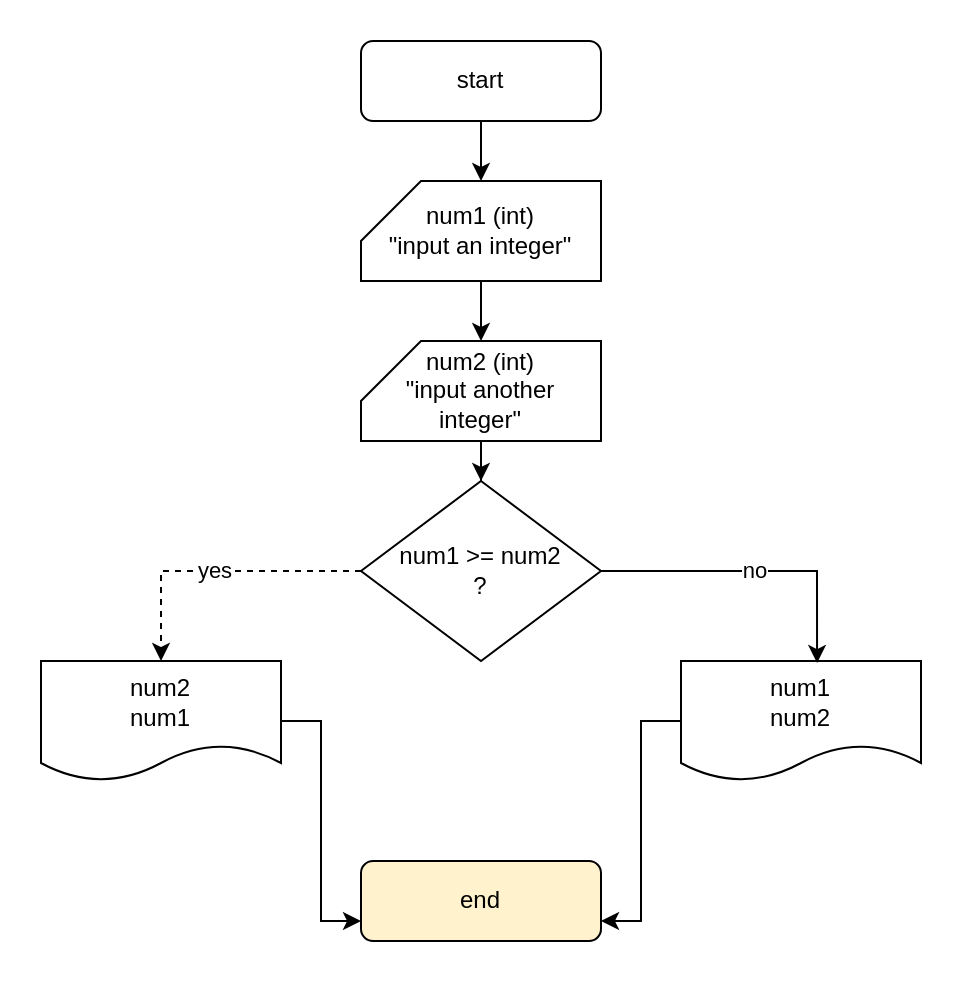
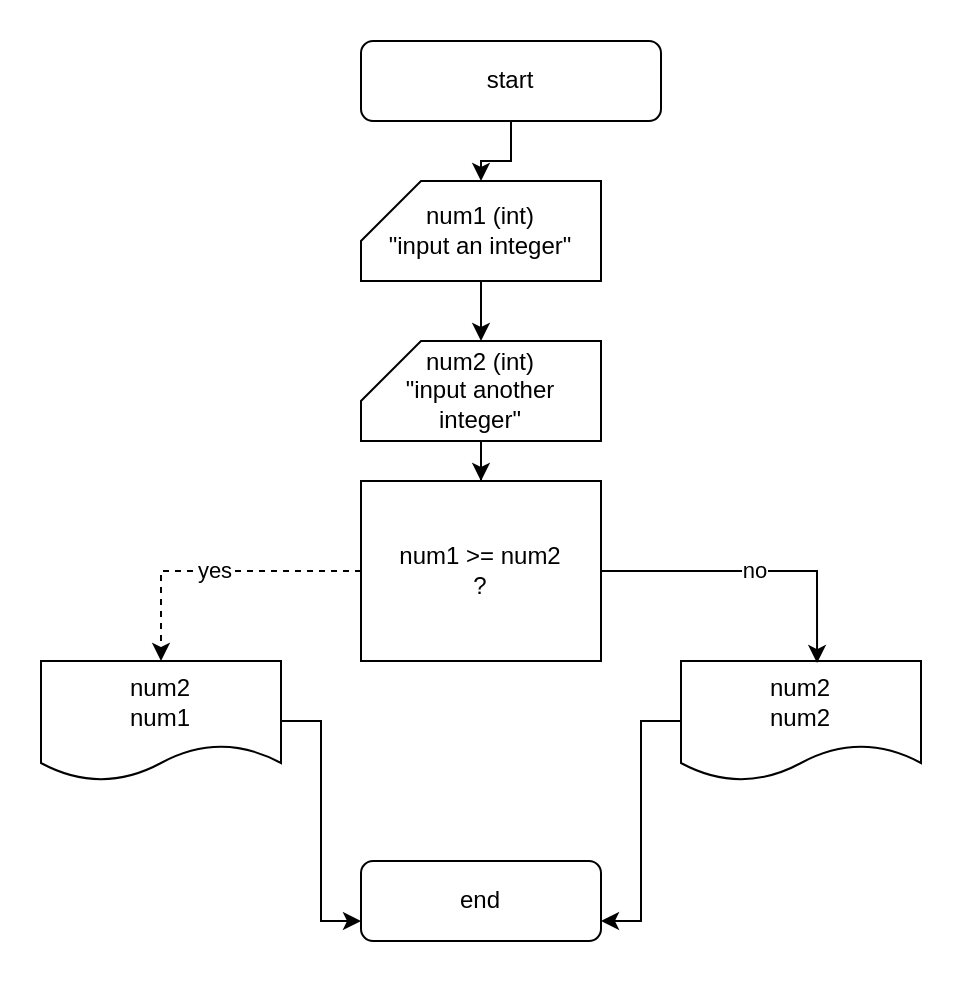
  <mxCell id="0" />
  <mxCell id="1" parent="0" />
- <mxCell id="2" value="start" style="rounded=1;whiteSpace=wrap;html=1;" parent="1" vertex="1"><mxGeometry x="180" y="20" width="120" height="40" as="geometry" /></mxCell>
+ <mxCell id="2" value="start" style="rounded=1;whiteSpace=wrap;html=1;" parent="1" vertex="1"><mxGeometry x="180" y="20" width="150" height="40" as="geometry" /></mxCell>
  <mxCell id="3" value="yes" style="edgeStyle=orthogonalEdgeStyle;rounded=0;orthogonalLoop=1;jettySize=auto;html=1;exitX=0;exitY=0.5;exitDx=0;exitDy=0;entryX=0.5;entryY=0;entryDx=0;entryDy=0;dashed=1;" edge="1" parent="1" source="4" target="8"><mxGeometry relative="1" as="geometry" /></mxCell>
- <mxCell id="4" value="num1 &amp;gt;= num2&lt;div&gt;?&lt;/div&gt;" style="rhombus;whiteSpace=wrap;html=1;" parent="1" vertex="1"><mxGeometry x="180" y="240" width="120" height="90" as="geometry" /></mxCell>
+ <mxCell id="4" value="num1 &amp;gt;= num2&lt;div&gt;?&lt;/div&gt;" style="whiteSpace=wrap;html=1;rounded=0;" parent="1" vertex="1"><mxGeometry x="180" y="240" width="120" height="90" as="geometry" /></mxCell>
  <mxCell id="5" value="" style="edgeStyle=orthogonalEdgeStyle;rounded=0;orthogonalLoop=1;jettySize=auto;html=1;" edge="1" parent="1" source="6" target="13"><mxGeometry relative="1" as="geometry" /></mxCell>
  <mxCell id="6" value="num1 (int)&lt;div&gt;&quot;input an integer&quot;&lt;/div&gt;" style="shape=card;whiteSpace=wrap;html=1;" parent="1" vertex="1"><mxGeometry x="180" y="90" width="120" height="50" as="geometry" /></mxCell>
  <mxCell id="7" style="edgeStyle=orthogonalEdgeStyle;rounded=0;orthogonalLoop=1;jettySize=auto;html=1;entryX=0;entryY=0.75;entryDx=0;entryDy=0;" parent="1" source="8" target="11" edge="1"><mxGeometry relative="1" as="geometry" /></mxCell>
  <mxCell id="8" value="num2&lt;div&gt;num1&lt;/div&gt;" style="shape=document;whiteSpace=wrap;html=1;boundedLbl=1;" parent="1" vertex="1"><mxGeometry x="20" y="330" width="120" height="60" as="geometry" /></mxCell>
  <mxCell id="9" style="edgeStyle=orthogonalEdgeStyle;rounded=0;orthogonalLoop=1;jettySize=auto;html=1;entryX=1;entryY=0.75;entryDx=0;entryDy=0;" edge="1" parent="1" source="10" target="11"><mxGeometry relative="1" as="geometry" /></mxCell>
- <mxCell id="10" value="num1&lt;div&gt;num2&lt;/div&gt;" style="shape=document;whiteSpace=wrap;html=1;boundedLbl=1;" parent="1" vertex="1"><mxGeometry x="340" y="330" width="120" height="60" as="geometry" /></mxCell>
- <mxCell id="11" value="end" style="rounded=1;whiteSpace=wrap;html=1;fillColor=#fff2cc;" parent="1" vertex="1"><mxGeometry x="180" y="430" width="120" height="40" as="geometry" /></mxCell>
+ <mxCell id="10" value="num2&lt;div&gt;num2&lt;/div&gt;" style="shape=document;whiteSpace=wrap;html=1;boundedLbl=1;" parent="1" vertex="1"><mxGeometry x="340" y="330" width="120" height="60" as="geometry" /></mxCell>
+ <mxCell id="11" value="end" style="rounded=1;whiteSpace=wrap;html=1;" parent="1" vertex="1"><mxGeometry x="180" y="430" width="120" height="40" as="geometry" /></mxCell>
  <mxCell id="12" value="" style="edgeStyle=orthogonalEdgeStyle;rounded=0;orthogonalLoop=1;jettySize=auto;html=1;" edge="1" parent="1" source="13" target="4"><mxGeometry relative="1" as="geometry" /></mxCell>
  <mxCell id="13" value="num2 (int)&lt;div&gt;&quot;input another integer&quot;&lt;/div&gt;" style="shape=card;whiteSpace=wrap;html=1;" parent="1" vertex="1"><mxGeometry x="180" y="170" width="120" height="50" as="geometry" /></mxCell>
  <mxCell id="14" value="no" style="edgeStyle=orthogonalEdgeStyle;rounded=0;orthogonalLoop=1;jettySize=auto;html=1;entryX=0.567;entryY=0.017;entryDx=0;entryDy=0;entryPerimeter=0;" edge="1" parent="1" source="4" target="10"><mxGeometry relative="1" as="geometry" /></mxCell>
  <mxCell id="15" style="edgeStyle=orthogonalEdgeStyle;rounded=0;orthogonalLoop=1;jettySize=auto;html=1;entryX=0.5;entryY=0;entryDx=0;entryDy=0;entryPerimeter=0;" edge="1" parent="1" source="2" target="6"><mxGeometry relative="1" as="geometry" /></mxCell>
